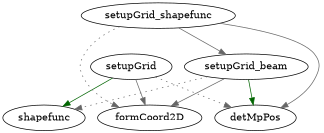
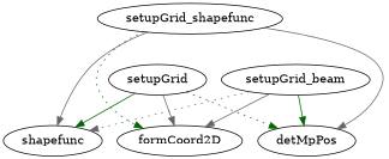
  digraph {
    edge [color=gray40 style=solid]
    setupGrid
    detMpPos
    formCoord2D
    shapefunc
    setupGrid_beam
    n6 [label=setupGrid_shapefunc]
-   setupGrid -> detMpPos [style=dotted]
+   setupGrid -> detMpPos [color=darkgreen style=dotted]
    setupGrid -> formCoord2D
    setupGrid -> shapefunc [color=darkgreen]
    setupGrid_beam -> detMpPos [color=darkgreen]
    setupGrid_beam -> formCoord2D
    setupGrid_beam -> shapefunc [style=dotted]
    n6 -> detMpPos
-   n6 -> formCoord2D [style=dotted]
-   n6 -> setupGrid_beam
+   n6 -> formCoord2D [color=darkgreen style=dotted]
+   n6 -> shapefunc
  }
